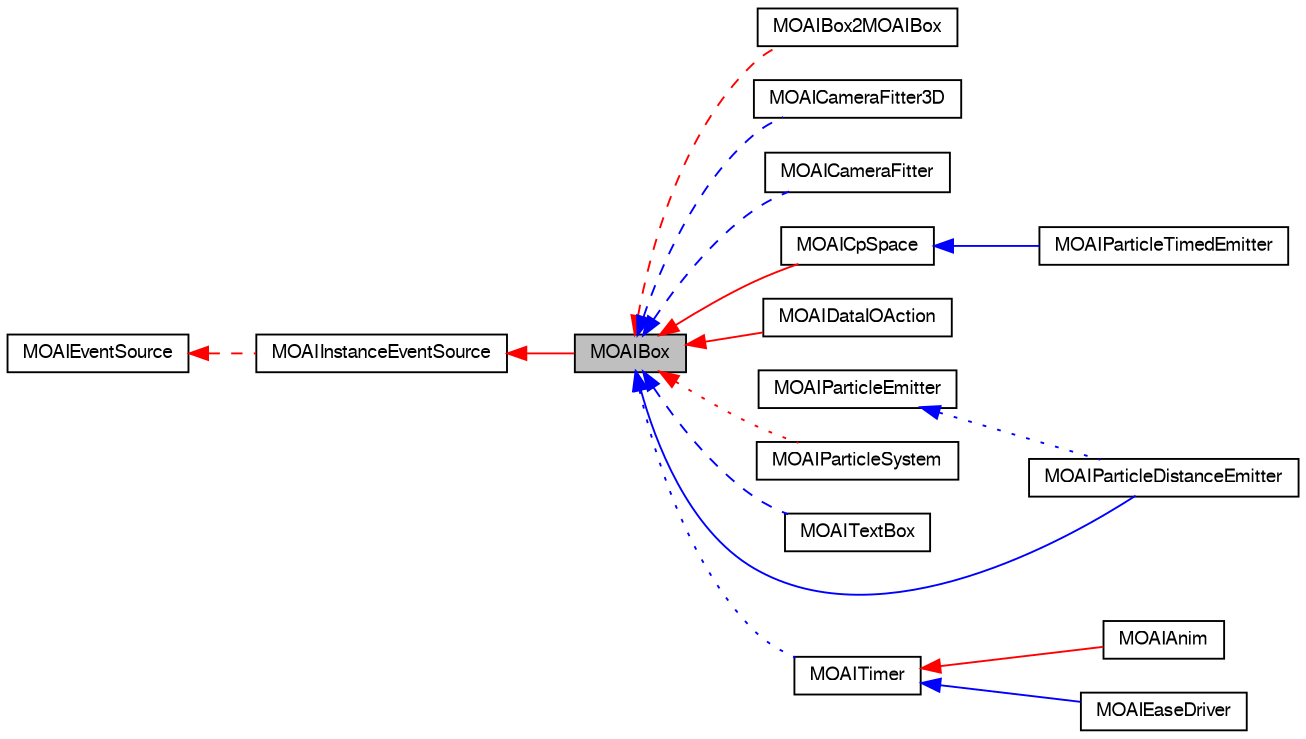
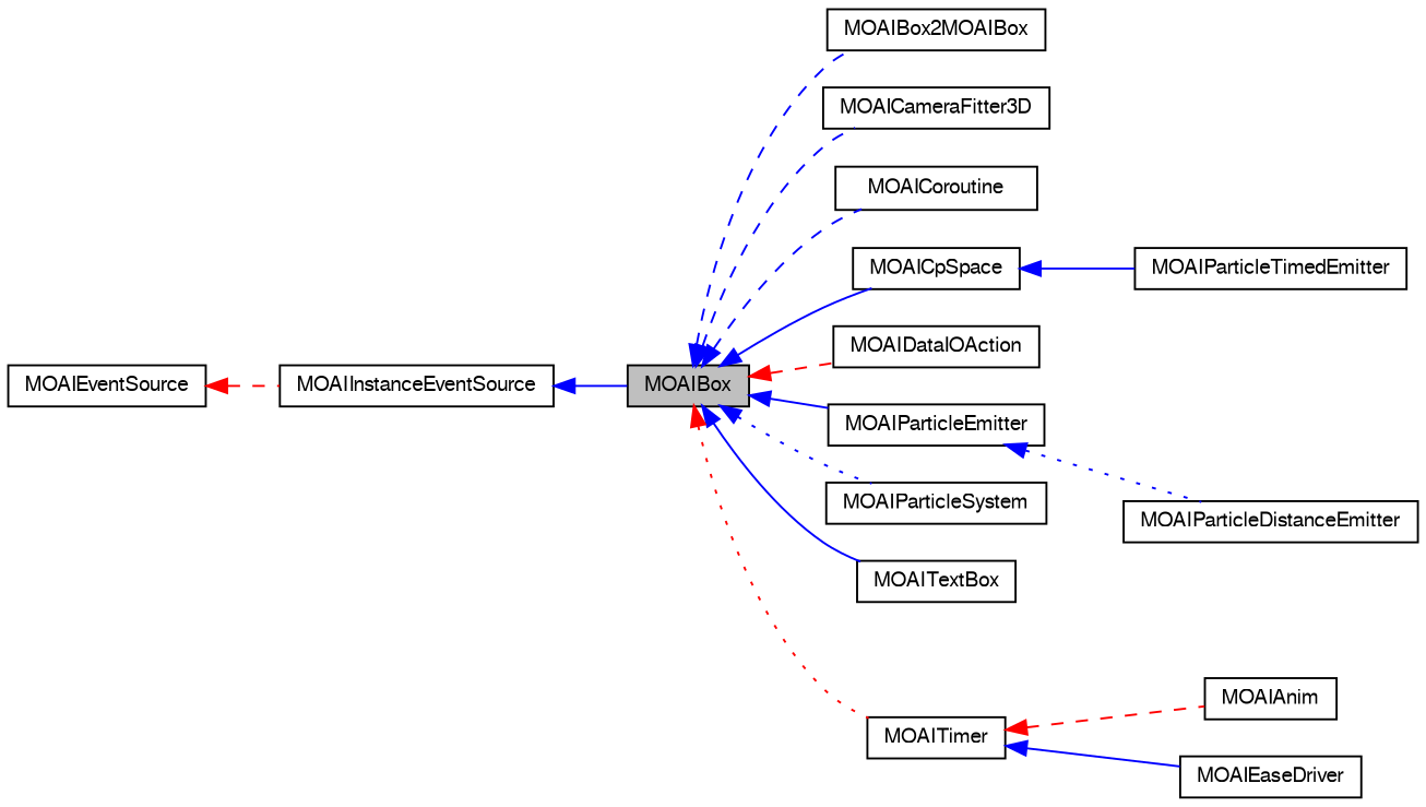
  digraph {
    rankdir=LR
    node [color=black fillcolor=white fontname=FreeSans fontsize=10 shape=record style=filled]
    edge [color=blue dir=back fontname=FreeSans fontsize=10 labelfontname=FreeSans labelfontsize=10 style=solid]
    n1 [fillcolor=grey75 fontcolor=black height=0.2 label=MOAIBox width=0.4]
    n2 [height=0.2 label=MOAIBox2MOAIBox width=0.4]
    n3 [height=0.2 label=MOAICameraFitter3D width=0.4]
-   n4 [height=0.2 label=MOAICameraFitter width=0.4]
+   n4 [height=0.2 label=MOAICoroutine width=0.4]
    n5 [height=0.2 label=MOAICpSpace width=0.4]
    n6 [height=0.2 label=MOAIDataIOAction width=0.4]
    n7 [height=0.2 label=MOAIParticleEmitter width=0.4]
    n8 [height=0.2 label=MOAIParticleSystem width=0.4]
    n9 [height=0.2 label=MOAITextBox width=0.4]
    n10 [height=0.2 label=MOAITimer width=0.4]
    n11 [height=0.2 label=MOAIParticleTimedEmitter width=0.4]
    n12 [height=0.2 label=MOAIParticleDistanceEmitter width=0.4]
    n13 [height=0.2 label=MOAIAnim width=0.4]
    n14 [height=0.2 label=MOAIEaseDriver width=0.4]
    n15 [height=0.2 label=MOAIInstanceEventSource width=0.4]
    n16 [height=0.2 label=MOAIEventSource width=0.4]
-   n1 -> n2 [color=red style=dashed]
+   n1 -> n2 [style=dashed]
    n1 -> n3 [style=dashed]
    n1 -> n4 [style=dashed]
-   n1 -> n5 [color=red]
-   n1 -> n6 [color=red]
-   n1 -> n12
-   n1 -> n8 [color=red style=dotted]
-   n1 -> n9 [style=dashed]
-   n1 -> n10 [style=dotted]
+   n1 -> n5
+   n1 -> n6 [color=red style=dashed]
+   n1 -> n7
+   n1 -> n8 [style=dotted]
+   n1 -> n9
+   n1 -> n10 [color=red style=dotted]
    n5 -> n11
    n7 -> n12 [style=dotted]
-   n10 -> n13 [color=red]
+   n10 -> n13 [color=red style=dashed]
    n10 -> n14
-   n15 -> n1 [color=red]
+   n15 -> n1
    n16 -> n15 [color=red style=dashed]
  }
